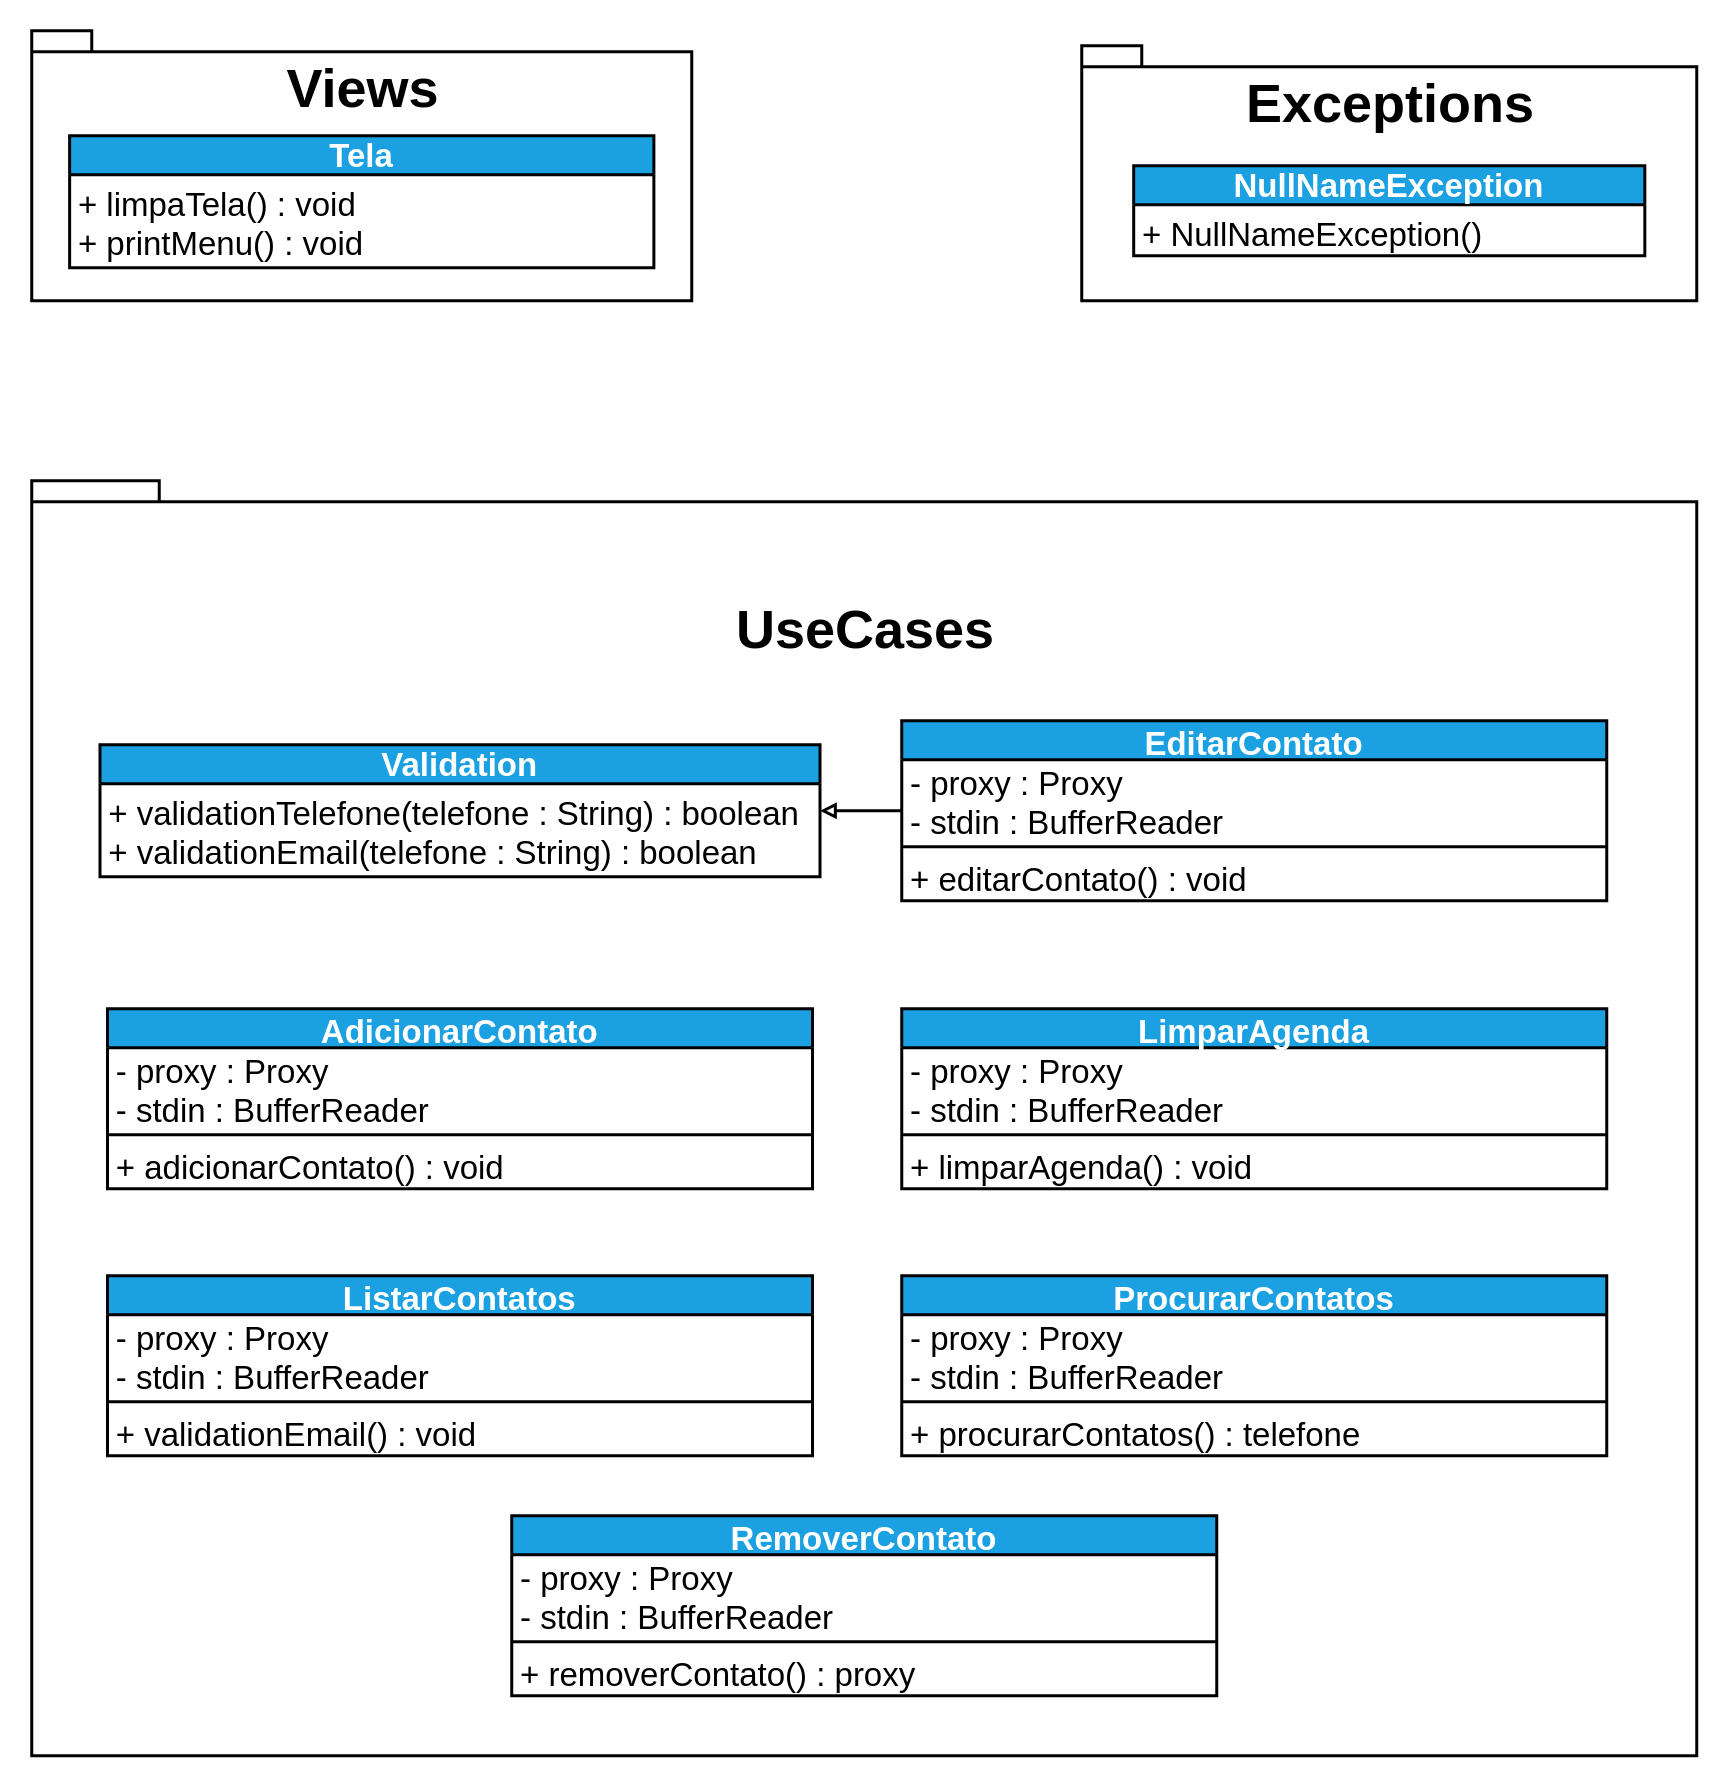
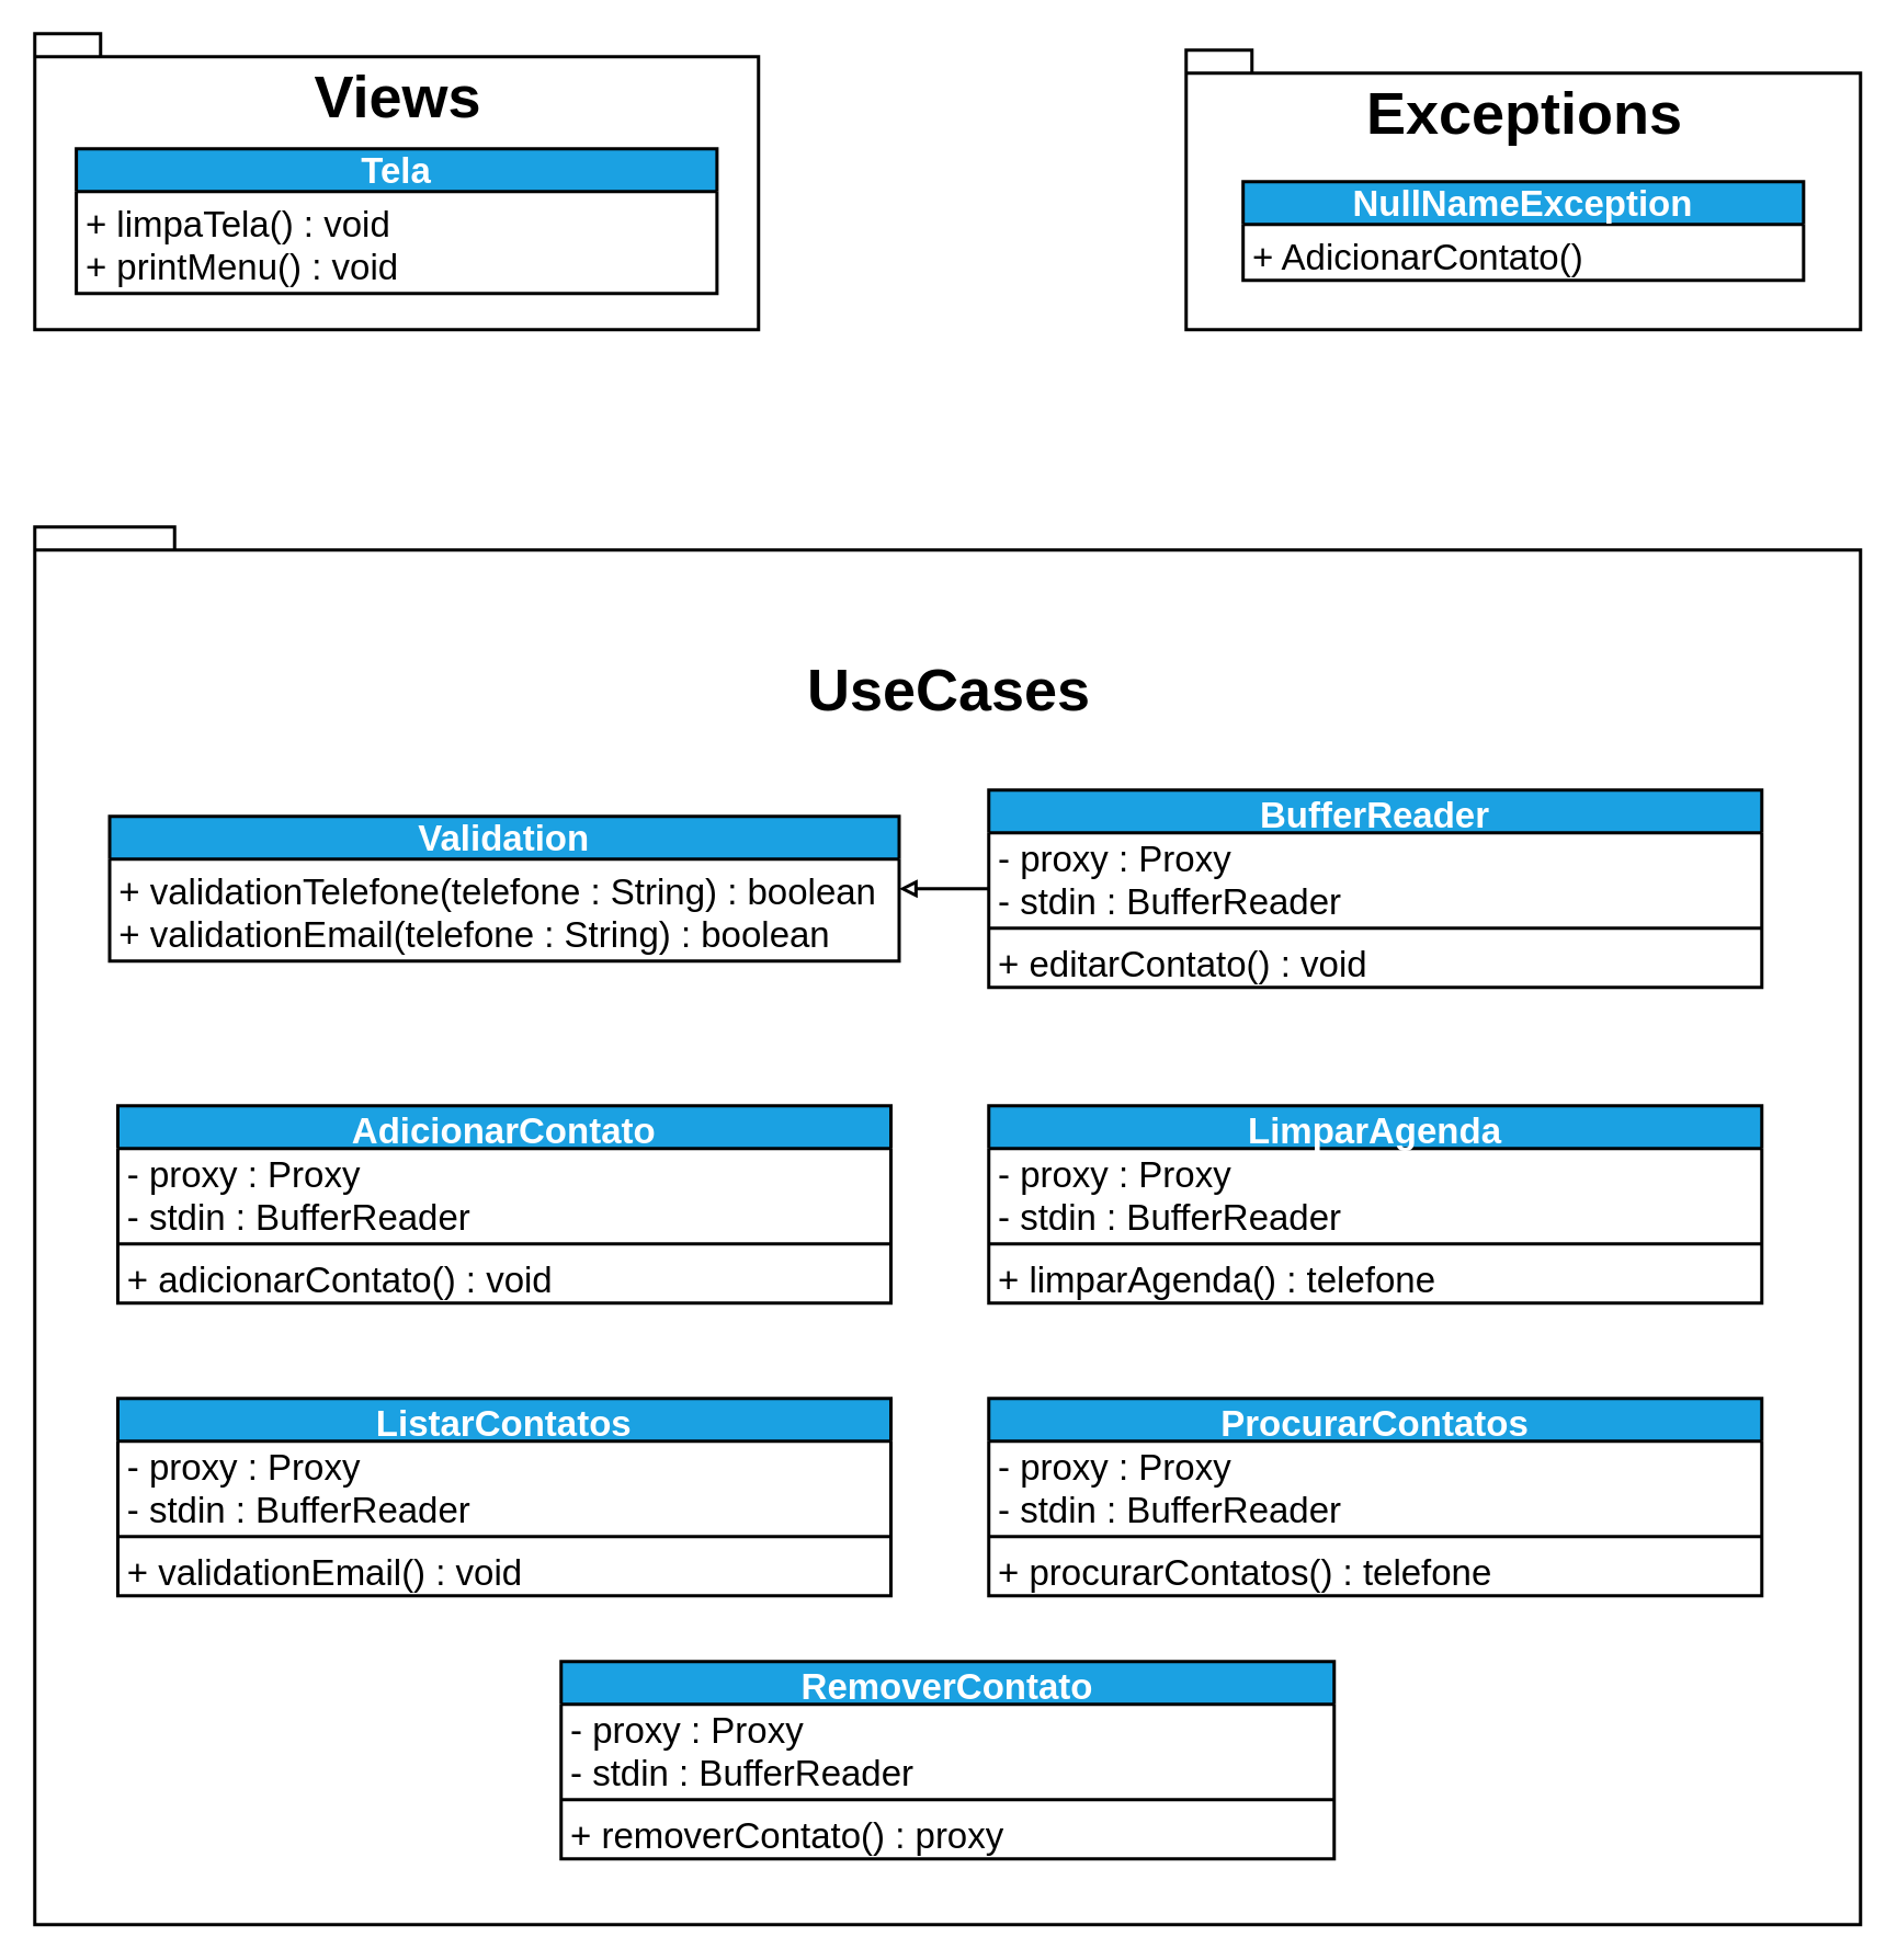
  <mxCell id="0" />
  <mxCell id="1" parent="0" />
  <mxCell id="2" value="&lt;p style=&quot;line-height: 2.6 ; font-size: 36px&quot;&gt;UseCases&lt;/p&gt;" style="shape=folder;fontStyle=1;spacingTop=10;tabWidth=40;tabHeight=14;tabPosition=left;html=1;fontSize=22;strokeColor=default;strokeWidth=2;verticalAlign=top;" parent="1" vertex="1"><mxGeometry x="20.5" y="320" width="1110" height="850" as="geometry" /></mxCell>
  <mxCell id="3" value="&lt;font style=&quot;font-size: 36px&quot;&gt;Views&lt;/font&gt;" style="shape=folder;fontStyle=1;spacingTop=10;tabWidth=40;tabHeight=14;tabPosition=left;html=1;fontSize=22;strokeColor=default;strokeWidth=2;verticalAlign=top;" parent="1" vertex="1"><mxGeometry x="20.5" y="20" width="440" height="180" as="geometry" /></mxCell>
  <mxCell id="4" value="Tela" style="swimlane;fontStyle=1;align=center;verticalAlign=bottom;childLayout=stackLayout;horizontal=1;startSize=26;horizontalStack=0;resizeParent=1;resizeParentMax=0;resizeLast=0;collapsible=1;marginBottom=0;fontSize=22;strokeColor=#000000;strokeWidth=2;fillColor=#1ba1e2;fontColor=#ffffff;" parent="1" vertex="1"><mxGeometry x="45.75" y="90" width="389.5" height="88" as="geometry" /></mxCell>
  <mxCell id="5" value="+ limpaTela() : void&#10;+ printMenu() : void" style="text;strokeColor=none;fillColor=none;align=left;verticalAlign=top;spacingLeft=4;spacingRight=4;overflow=hidden;rotatable=0;points=[[0,0.5],[1,0.5]];portConstraint=eastwest;fontSize=22;strokeWidth=2;" parent="4" vertex="1"><mxGeometry y="26" width="389.5" height="62" as="geometry" /></mxCell>
  <mxCell id="6" value="Validation" style="swimlane;fontStyle=1;align=center;verticalAlign=bottom;childLayout=stackLayout;horizontal=1;startSize=26;horizontalStack=0;resizeParent=1;resizeParentMax=0;resizeLast=0;collapsible=1;marginBottom=0;fontSize=22;strokeColor=#000000;strokeWidth=2;fillColor=#1ba1e2;fontColor=#ffffff;" parent="1" vertex="1"><mxGeometry x="66" y="496" width="480" height="88" as="geometry" /></mxCell>
  <mxCell id="7" value="+ validationTelefone(telefone : String) : boolean&#10;+ validationEmail(telefone : String) : boolean" style="text;strokeColor=none;fillColor=none;align=left;verticalAlign=top;spacingLeft=4;spacingRight=4;overflow=hidden;rotatable=0;points=[[0,0.5],[1,0.5]];portConstraint=eastwest;fontSize=22;strokeWidth=2;" parent="6" vertex="1"><mxGeometry y="26" width="480" height="62" as="geometry" /></mxCell>
  <mxCell id="8" value="AdicionarContato" style="swimlane;fontStyle=1;align=center;verticalAlign=middle;childLayout=stackLayout;horizontal=1;startSize=26;horizontalStack=0;resizeParent=1;resizeParentMax=0;resizeLast=0;collapsible=1;marginBottom=0;fontSize=22;strokeColor=#000000;strokeWidth=2;fillColor=#1ba1e2;fontColor=#ffffff;" parent="1" vertex="1"><mxGeometry x="71" y="672" width="470" height="120" as="geometry" /></mxCell>
  <mxCell id="9" value="- proxy : Proxy&#10;- stdin : BufferReader" style="text;strokeColor=none;fillColor=none;align=left;verticalAlign=middle;spacingLeft=4;spacingRight=4;overflow=hidden;rotatable=0;points=[[0,0.5],[1,0.5]];portConstraint=eastwest;fontSize=22;" parent="8" vertex="1"><mxGeometry y="26" width="470" height="54" as="geometry" /></mxCell>
  <mxCell id="10" value="" style="line;strokeWidth=2;fillColor=none;align=left;verticalAlign=middle;spacingTop=-1;spacingLeft=3;spacingRight=3;rotatable=0;labelPosition=right;points=[];portConstraint=eastwest;fontSize=22;" parent="8" vertex="1"><mxGeometry y="80" width="470" height="8" as="geometry" /></mxCell>
  <mxCell id="11" value="+ adicionarContato() : void" style="text;strokeColor=none;fillColor=none;align=left;verticalAlign=middle;spacingLeft=4;spacingRight=4;overflow=hidden;rotatable=0;points=[[0,0.5],[1,0.5]];portConstraint=eastwest;fontSize=22;" parent="8" vertex="1"><mxGeometry y="88" width="470" height="32" as="geometry" /></mxCell>
  <mxCell id="12" style="edgeStyle=none;html=1;exitX=0;exitY=0.5;exitDx=0;exitDy=0;entryX=1;entryY=0.5;entryDx=0;entryDy=0;fontSize=22;endArrow=block;endFill=0;strokeWidth=2;" parent="1" source="13" target="6" edge="1"><mxGeometry relative="1" as="geometry" /></mxCell>
- <mxCell id="13" value="EditarContato" style="swimlane;fontStyle=1;align=center;verticalAlign=middle;childLayout=stackLayout;horizontal=1;startSize=26;horizontalStack=0;resizeParent=1;resizeParentMax=0;resizeLast=0;collapsible=1;marginBottom=0;fontSize=22;strokeColor=#000000;strokeWidth=2;fillColor=#1ba1e2;fontColor=#ffffff;" parent="1" vertex="1"><mxGeometry x="600.5" y="480" width="470" height="120" as="geometry" /></mxCell>
+ <mxCell id="13" value="BufferReader" style="swimlane;fontStyle=1;align=center;verticalAlign=middle;childLayout=stackLayout;horizontal=1;startSize=26;horizontalStack=0;resizeParent=1;resizeParentMax=0;resizeLast=0;collapsible=1;marginBottom=0;fontSize=22;strokeColor=#000000;strokeWidth=2;fillColor=#1ba1e2;fontColor=#ffffff;" parent="1" vertex="1"><mxGeometry x="600.5" y="480" width="470" height="120" as="geometry" /></mxCell>
  <mxCell id="14" value="- proxy : Proxy&#10;- stdin : BufferReader" style="text;strokeColor=none;fillColor=none;align=left;verticalAlign=middle;spacingLeft=4;spacingRight=4;overflow=hidden;rotatable=0;points=[[0,0.5],[1,0.5]];portConstraint=eastwest;fontSize=22;" parent="13" vertex="1"><mxGeometry y="26" width="470" height="54" as="geometry" /></mxCell>
  <mxCell id="15" value="" style="line;strokeWidth=2;fillColor=none;align=left;verticalAlign=middle;spacingTop=-1;spacingLeft=3;spacingRight=3;rotatable=0;labelPosition=right;points=[];portConstraint=eastwest;fontSize=22;" parent="13" vertex="1"><mxGeometry y="80" width="470" height="8" as="geometry" /></mxCell>
  <mxCell id="16" value="+ editarContato() : void" style="text;strokeColor=none;fillColor=none;align=left;verticalAlign=middle;spacingLeft=4;spacingRight=4;overflow=hidden;rotatable=0;points=[[0,0.5],[1,0.5]];portConstraint=eastwest;fontSize=22;" parent="13" vertex="1"><mxGeometry y="88" width="470" height="32" as="geometry" /></mxCell>
  <mxCell id="17" value="LimparAgenda" style="swimlane;fontStyle=1;align=center;verticalAlign=middle;childLayout=stackLayout;horizontal=1;startSize=26;horizontalStack=0;resizeParent=1;resizeParentMax=0;resizeLast=0;collapsible=1;marginBottom=0;fontSize=22;strokeColor=#000000;strokeWidth=2;fillColor=#1ba1e2;fontColor=#ffffff;" parent="1" vertex="1"><mxGeometry x="600.5" y="672" width="470" height="120" as="geometry" /></mxCell>
  <mxCell id="18" value="- proxy : Proxy&#10;- stdin : BufferReader" style="text;strokeColor=none;fillColor=none;align=left;verticalAlign=middle;spacingLeft=4;spacingRight=4;overflow=hidden;rotatable=0;points=[[0,0.5],[1,0.5]];portConstraint=eastwest;fontSize=22;" parent="17" vertex="1"><mxGeometry y="26" width="470" height="54" as="geometry" /></mxCell>
  <mxCell id="19" value="" style="line;strokeWidth=2;fillColor=none;align=left;verticalAlign=middle;spacingTop=-1;spacingLeft=3;spacingRight=3;rotatable=0;labelPosition=right;points=[];portConstraint=eastwest;fontSize=22;" parent="17" vertex="1"><mxGeometry y="80" width="470" height="8" as="geometry" /></mxCell>
- <mxCell id="20" value="+ limparAgenda() : void" style="text;strokeColor=none;fillColor=none;align=left;verticalAlign=middle;spacingLeft=4;spacingRight=4;overflow=hidden;rotatable=0;points=[[0,0.5],[1,0.5]];portConstraint=eastwest;fontSize=22;" parent="17" vertex="1"><mxGeometry y="88" width="470" height="32" as="geometry" /></mxCell>
+ <mxCell id="20" value="+ limparAgenda() : telefone" style="text;strokeColor=none;fillColor=none;align=left;verticalAlign=middle;spacingLeft=4;spacingRight=4;overflow=hidden;rotatable=0;points=[[0,0.5],[1,0.5]];portConstraint=eastwest;fontSize=22;" parent="17" vertex="1"><mxGeometry y="88" width="470" height="32" as="geometry" /></mxCell>
  <mxCell id="21" value="ProcurarContatos" style="swimlane;fontStyle=1;align=center;verticalAlign=middle;childLayout=stackLayout;horizontal=1;startSize=26;horizontalStack=0;resizeParent=1;resizeParentMax=0;resizeLast=0;collapsible=1;marginBottom=0;fontSize=22;strokeColor=#000000;strokeWidth=2;fillColor=#1ba1e2;fontColor=#ffffff;" parent="1" vertex="1"><mxGeometry x="600.5" y="850" width="470" height="120" as="geometry" /></mxCell>
  <mxCell id="22" value="- proxy : Proxy&#10;- stdin : BufferReader" style="text;strokeColor=none;fillColor=none;align=left;verticalAlign=middle;spacingLeft=4;spacingRight=4;overflow=hidden;rotatable=0;points=[[0,0.5],[1,0.5]];portConstraint=eastwest;fontSize=22;" parent="21" vertex="1"><mxGeometry y="26" width="470" height="54" as="geometry" /></mxCell>
  <mxCell id="23" value="" style="line;strokeWidth=2;fillColor=none;align=left;verticalAlign=middle;spacingTop=-1;spacingLeft=3;spacingRight=3;rotatable=0;labelPosition=right;points=[];portConstraint=eastwest;fontSize=22;" parent="21" vertex="1"><mxGeometry y="80" width="470" height="8" as="geometry" /></mxCell>
  <mxCell id="24" value="+ procurarContatos() : telefone" style="text;strokeColor=none;fillColor=none;align=left;verticalAlign=middle;spacingLeft=4;spacingRight=4;overflow=hidden;rotatable=0;points=[[0,0.5],[1,0.5]];portConstraint=eastwest;fontSize=22;" parent="21" vertex="1"><mxGeometry y="88" width="470" height="32" as="geometry" /></mxCell>
  <mxCell id="25" value="ListarContatos" style="swimlane;fontStyle=1;align=center;verticalAlign=middle;childLayout=stackLayout;horizontal=1;startSize=26;horizontalStack=0;resizeParent=1;resizeParentMax=0;resizeLast=0;collapsible=1;marginBottom=0;fontSize=22;strokeColor=#000000;strokeWidth=2;fillColor=#1ba1e2;fontColor=#ffffff;" parent="1" vertex="1"><mxGeometry x="71" y="850" width="470" height="120" as="geometry" /></mxCell>
  <mxCell id="26" value="- proxy : Proxy&#10;- stdin : BufferReader" style="text;strokeColor=none;fillColor=none;align=left;verticalAlign=middle;spacingLeft=4;spacingRight=4;overflow=hidden;rotatable=0;points=[[0,0.5],[1,0.5]];portConstraint=eastwest;fontSize=22;" parent="25" vertex="1"><mxGeometry y="26" width="470" height="54" as="geometry" /></mxCell>
  <mxCell id="27" value="" style="line;strokeWidth=2;fillColor=none;align=left;verticalAlign=middle;spacingTop=-1;spacingLeft=3;spacingRight=3;rotatable=0;labelPosition=right;points=[];portConstraint=eastwest;fontSize=22;" parent="25" vertex="1"><mxGeometry y="80" width="470" height="8" as="geometry" /></mxCell>
  <mxCell id="28" value="+ validationEmail() : void" style="text;strokeColor=none;fillColor=none;align=left;verticalAlign=middle;spacingLeft=4;spacingRight=4;overflow=hidden;rotatable=0;points=[[0,0.5],[1,0.5]];portConstraint=eastwest;fontSize=22;" parent="25" vertex="1"><mxGeometry y="88" width="470" height="32" as="geometry" /></mxCell>
  <mxCell id="29" value="RemoverContato" style="swimlane;fontStyle=1;align=center;verticalAlign=middle;childLayout=stackLayout;horizontal=1;startSize=26;horizontalStack=0;resizeParent=1;resizeParentMax=0;resizeLast=0;collapsible=1;marginBottom=0;fontSize=22;strokeColor=#000000;strokeWidth=2;fillColor=#1ba1e2;fontColor=#ffffff;" parent="1" vertex="1"><mxGeometry x="340.5" y="1010" width="470" height="120" as="geometry" /></mxCell>
  <mxCell id="30" value="- proxy : Proxy&#10;- stdin : BufferReader" style="text;strokeColor=none;fillColor=none;align=left;verticalAlign=middle;spacingLeft=4;spacingRight=4;overflow=hidden;rotatable=0;points=[[0,0.5],[1,0.5]];portConstraint=eastwest;fontSize=22;" parent="29" vertex="1"><mxGeometry y="26" width="470" height="54" as="geometry" /></mxCell>
  <mxCell id="31" value="" style="line;strokeWidth=2;fillColor=none;align=left;verticalAlign=middle;spacingTop=-1;spacingLeft=3;spacingRight=3;rotatable=0;labelPosition=right;points=[];portConstraint=eastwest;fontSize=22;" parent="29" vertex="1"><mxGeometry y="80" width="470" height="8" as="geometry" /></mxCell>
  <mxCell id="32" value="+ removerContato() : proxy" style="text;strokeColor=none;fillColor=none;align=left;verticalAlign=middle;spacingLeft=4;spacingRight=4;overflow=hidden;rotatable=0;points=[[0,0.5],[1,0.5]];portConstraint=eastwest;fontSize=22;" parent="29" vertex="1"><mxGeometry y="88" width="470" height="32" as="geometry" /></mxCell>
  <mxCell id="33" value="&lt;font style=&quot;font-size: 36px&quot;&gt;Exceptions&lt;br&gt;&lt;/font&gt;" style="shape=folder;fontStyle=1;spacingTop=10;tabWidth=40;tabHeight=14;tabPosition=left;html=1;fontSize=22;strokeColor=default;strokeWidth=2;verticalAlign=top;" parent="1" vertex="1"><mxGeometry x="720.5" y="30" width="410" height="170" as="geometry" /></mxCell>
  <mxCell id="34" value="NullNameException" style="swimlane;fontStyle=1;align=center;verticalAlign=bottom;childLayout=stackLayout;horizontal=1;startSize=26;horizontalStack=0;resizeParent=1;resizeParentMax=0;resizeLast=0;collapsible=1;marginBottom=0;fontSize=22;strokeColor=#000000;strokeWidth=2;fillColor=#1ba1e2;fontColor=#ffffff;" parent="1" vertex="1"><mxGeometry x="755.13" y="110" width="340.75" height="60" as="geometry" /></mxCell>
- <mxCell id="35" value="+ NullNameException()" style="text;strokeColor=none;fillColor=none;align=left;verticalAlign=top;spacingLeft=4;spacingRight=4;overflow=hidden;rotatable=0;points=[[0,0.5],[1,0.5]];portConstraint=eastwest;fontSize=22;strokeWidth=2;" parent="34" vertex="1"><mxGeometry y="26" width="340.75" height="34" as="geometry" /></mxCell>
+ <mxCell id="35" value="+ AdicionarContato()" style="text;strokeColor=none;fillColor=none;align=left;verticalAlign=top;spacingLeft=4;spacingRight=4;overflow=hidden;rotatable=0;points=[[0,0.5],[1,0.5]];portConstraint=eastwest;fontSize=22;strokeWidth=2;" parent="34" vertex="1"><mxGeometry y="26" width="340.75" height="34" as="geometry" /></mxCell>
